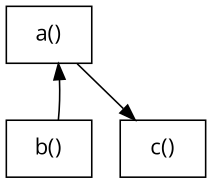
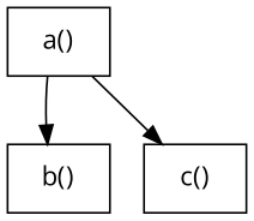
  digraph {
    compound=true
    fontname="Open Sans"
    node [fillcolor=white fontname="Open Sans" shape=rect style=filled]
    edge [fontname="Open Sans"]
    n1 [label="a()"]
    n2 [label="b()"]
    n3 [label="c()"]
-   n2 -> n1
+   n1 -> n2
    n1 -> n3
  }
